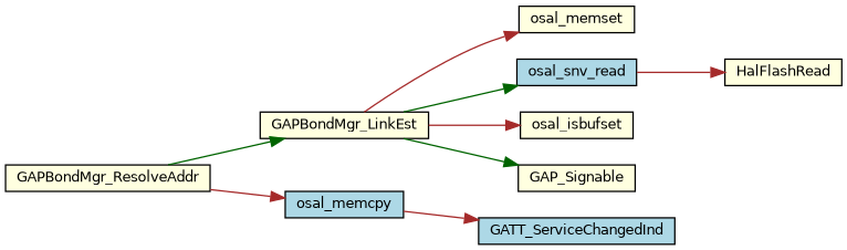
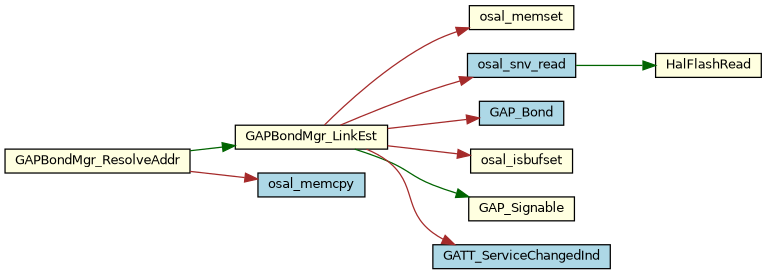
  digraph {
    rankdir=LR
    node [color=black fillcolor=lightyellow fontname=Helvetica fontsize=10 shape=record style=filled]
    edge [color=brown fontname=Helvetica fontsize=10 labelfontname=Helvetica labelfontsize=10 style=solid]
    n1 [fontcolor=black height=0.2 label=GAPBondMgr_LinkEst width=0.4]
    n2 [height=0.2 label=osal_memset width=0.4]
    n3 [fillcolor=lightblue height=0.2 label=osal_snv_read width=0.4]
+   n4 [fillcolor=lightblue height=0.2 label=GAP_Bond width=0.4]
    n5 [height=0.2 label=osal_isbufset width=0.4]
    n6 [height=0.2 label=GAP_Signable width=0.4]
    n7 [fillcolor=lightblue height=0.2 label=GATT_ServiceChangedInd width=0.4]
    n8 [height=0.2 label=GAPBondMgr_ResolveAddr width=0.4]
    n9 [fillcolor=lightblue height=0.2 label=osal_memcpy width=0.4]
    n10 [height=0.2 label=HalFlashRead width=0.4]
    n1 -> n2
-   n1 -> n3 [color=darkgreen]
+   n1 -> n3
+   n1 -> n4
    n1 -> n5
    n1 -> n6 [color=darkgreen]
-   n9 -> n7
-   n3 -> n10
+   n1 -> n7
+   n3 -> n10 [color=darkgreen]
    n8 -> n1 [color=darkgreen]
    n8 -> n9
  }
